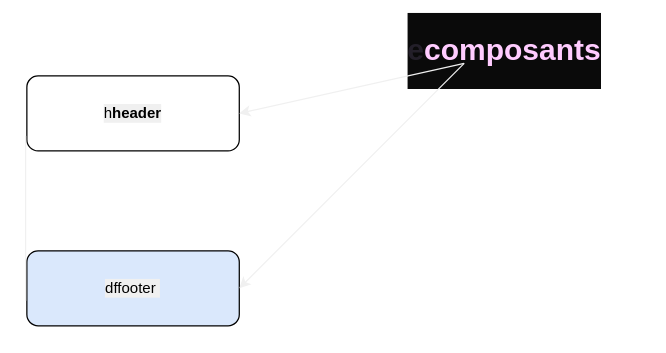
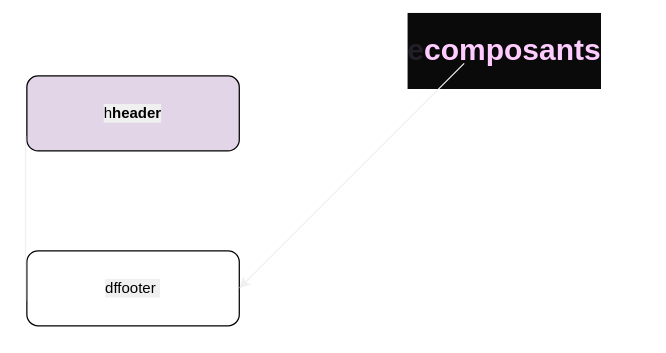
  <mxCell id="0" />
  <mxCell id="1" parent="0" />
- <mxCell id="2" value="h&lt;font color=&quot;#000000&quot;&gt;&lt;b&gt;header&lt;/b&gt;&lt;/font&gt;" style="rounded=1;whiteSpace=wrap;html=1;labelBackgroundColor=#F0F0F0;" vertex="1" parent="1"><mxGeometry x="21" y="60" width="170" height="60" as="geometry" /></mxCell>
- <mxCell id="3" value="df&lt;font color=&quot;#000000&quot;&gt;footer&amp;nbsp;&lt;/font&gt;" style="rounded=1;whiteSpace=wrap;html=1;labelBackgroundColor=#F0F0F0;fillColor=#dae8fc;" vertex="1" parent="1"><mxGeometry x="21" y="200" width="170" height="60" as="geometry" /></mxCell>
+ <mxCell id="2" value="h&lt;font color=&quot;#000000&quot;&gt;&lt;b&gt;header&lt;/b&gt;&lt;/font&gt;" style="rounded=1;whiteSpace=wrap;html=1;labelBackgroundColor=#F0F0F0;fillColor=#e1d5e7;" vertex="1" parent="1"><mxGeometry x="21" y="60" width="170" height="60" as="geometry" /></mxCell>
+ <mxCell id="3" value="df&lt;font color=&quot;#000000&quot;&gt;footer&amp;nbsp;&lt;/font&gt;" style="rounded=1;whiteSpace=wrap;html=1;labelBackgroundColor=#F0F0F0;" vertex="1" parent="1"><mxGeometry x="21" y="200" width="170" height="60" as="geometry" /></mxCell>
  <mxCell id="4" value="" style="endArrow=none;html=1;strokeColor=#F0F0F0;entryX=1;entryY=0.633;entryDx=0;entryDy=0;entryPerimeter=0;exitX=1;exitY=0.5;exitDx=0;exitDy=0;" edge="1" parent="1"><mxGeometry width="50" height="50" relative="1" as="geometry"><mxPoint x="20" y="240" as="sourcePoint" /><mxPoint x="20" y="107.98" as="targetPoint" /><Array as="points"><mxPoint x="20" y="170" /></Array></mxGeometry></mxCell>
  <mxCell id="5" value="&lt;h1&gt;e&lt;font color=&quot;#ffccff&quot;&gt;composants&lt;/font&gt;&lt;/h1&gt;" style="text;html=1;strokeColor=none;fillColor=none;spacing=5;spacingTop=-20;whiteSpace=wrap;overflow=hidden;rounded=0;labelBackgroundColor=#0a0a0a;fontColor=#231f29;" vertex="1" parent="1"><mxGeometry x="321" y="20" width="190" height="120" as="geometry" /></mxCell>
- <mxCell id="6" value="" style="endArrow=classic;html=1;strokeColor=#F0F0F0;fontColor=#FFCCFF;exitX=0.263;exitY=0.25;exitDx=0;exitDy=0;exitPerimeter=0;entryX=1;entryY=0.5;entryDx=0;entryDy=0;" edge="1" parent="1" source="5" target="2"><mxGeometry width="50" height="50" relative="1" as="geometry"><mxPoint x="271" y="280" as="sourcePoint" /><mxPoint x="321" y="230" as="targetPoint" /></mxGeometry></mxCell>
  <mxCell id="7" value="" style="endArrow=classic;html=1;strokeColor=#F0F0F0;fontColor=#FFCCFF;" edge="1" parent="1"><mxGeometry width="50" height="50" relative="1" as="geometry"><mxPoint x="371" y="50" as="sourcePoint" /><mxPoint x="191" y="230" as="targetPoint" /></mxGeometry></mxCell>
